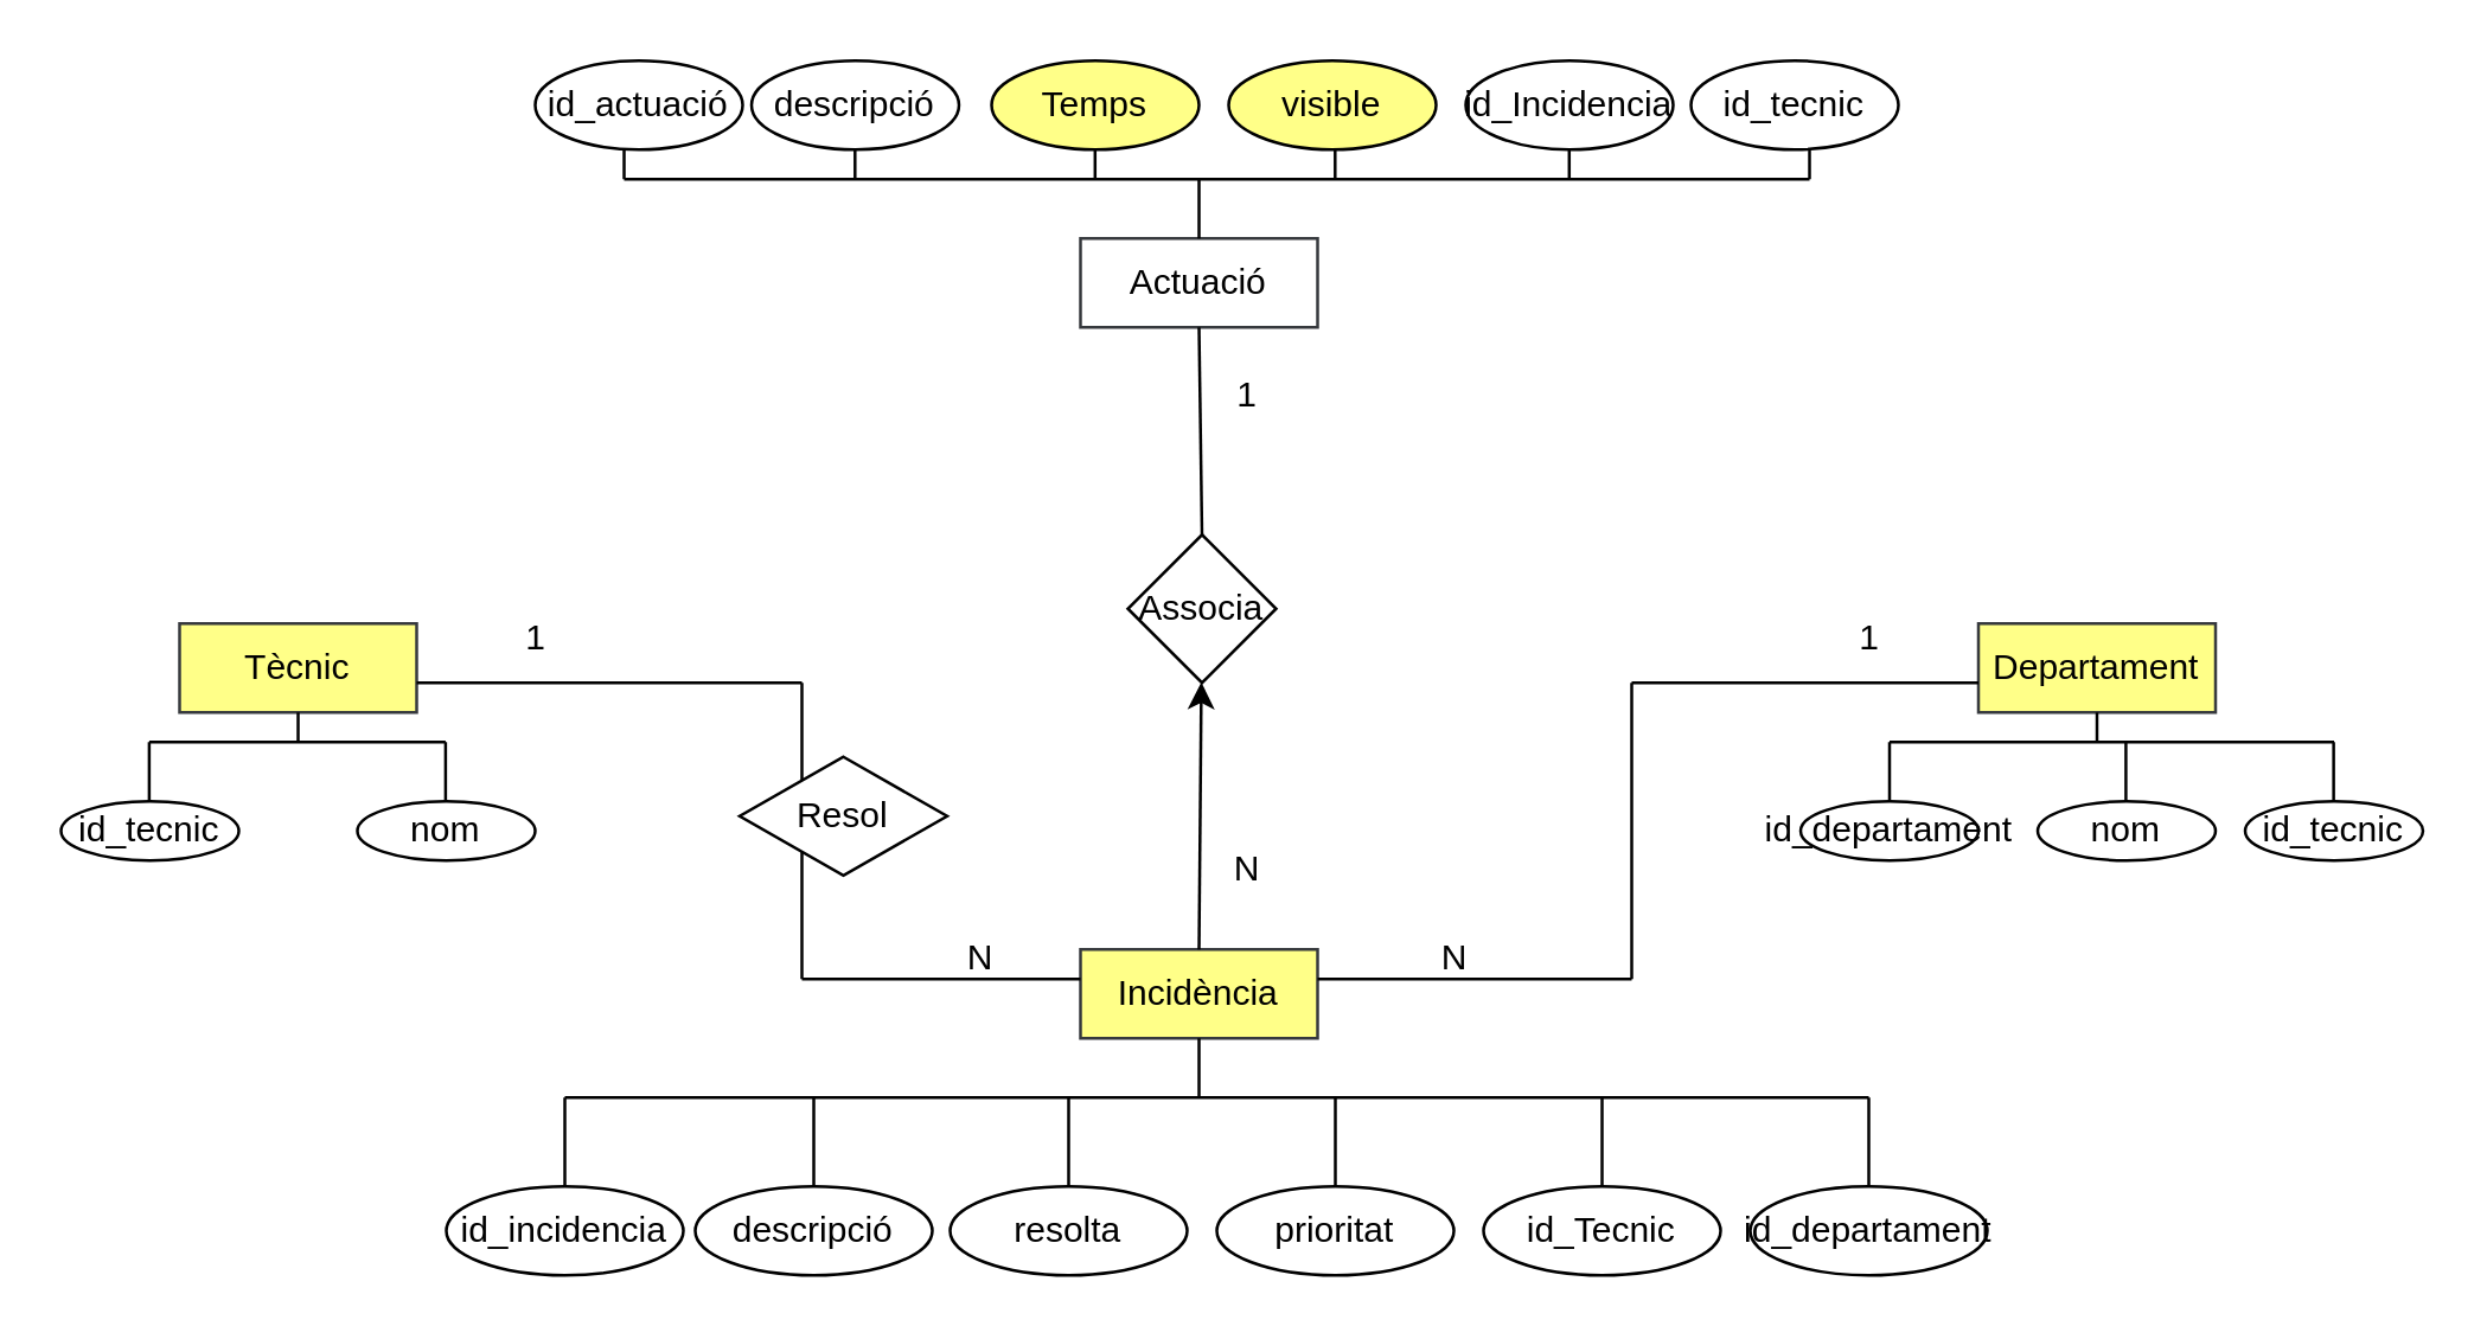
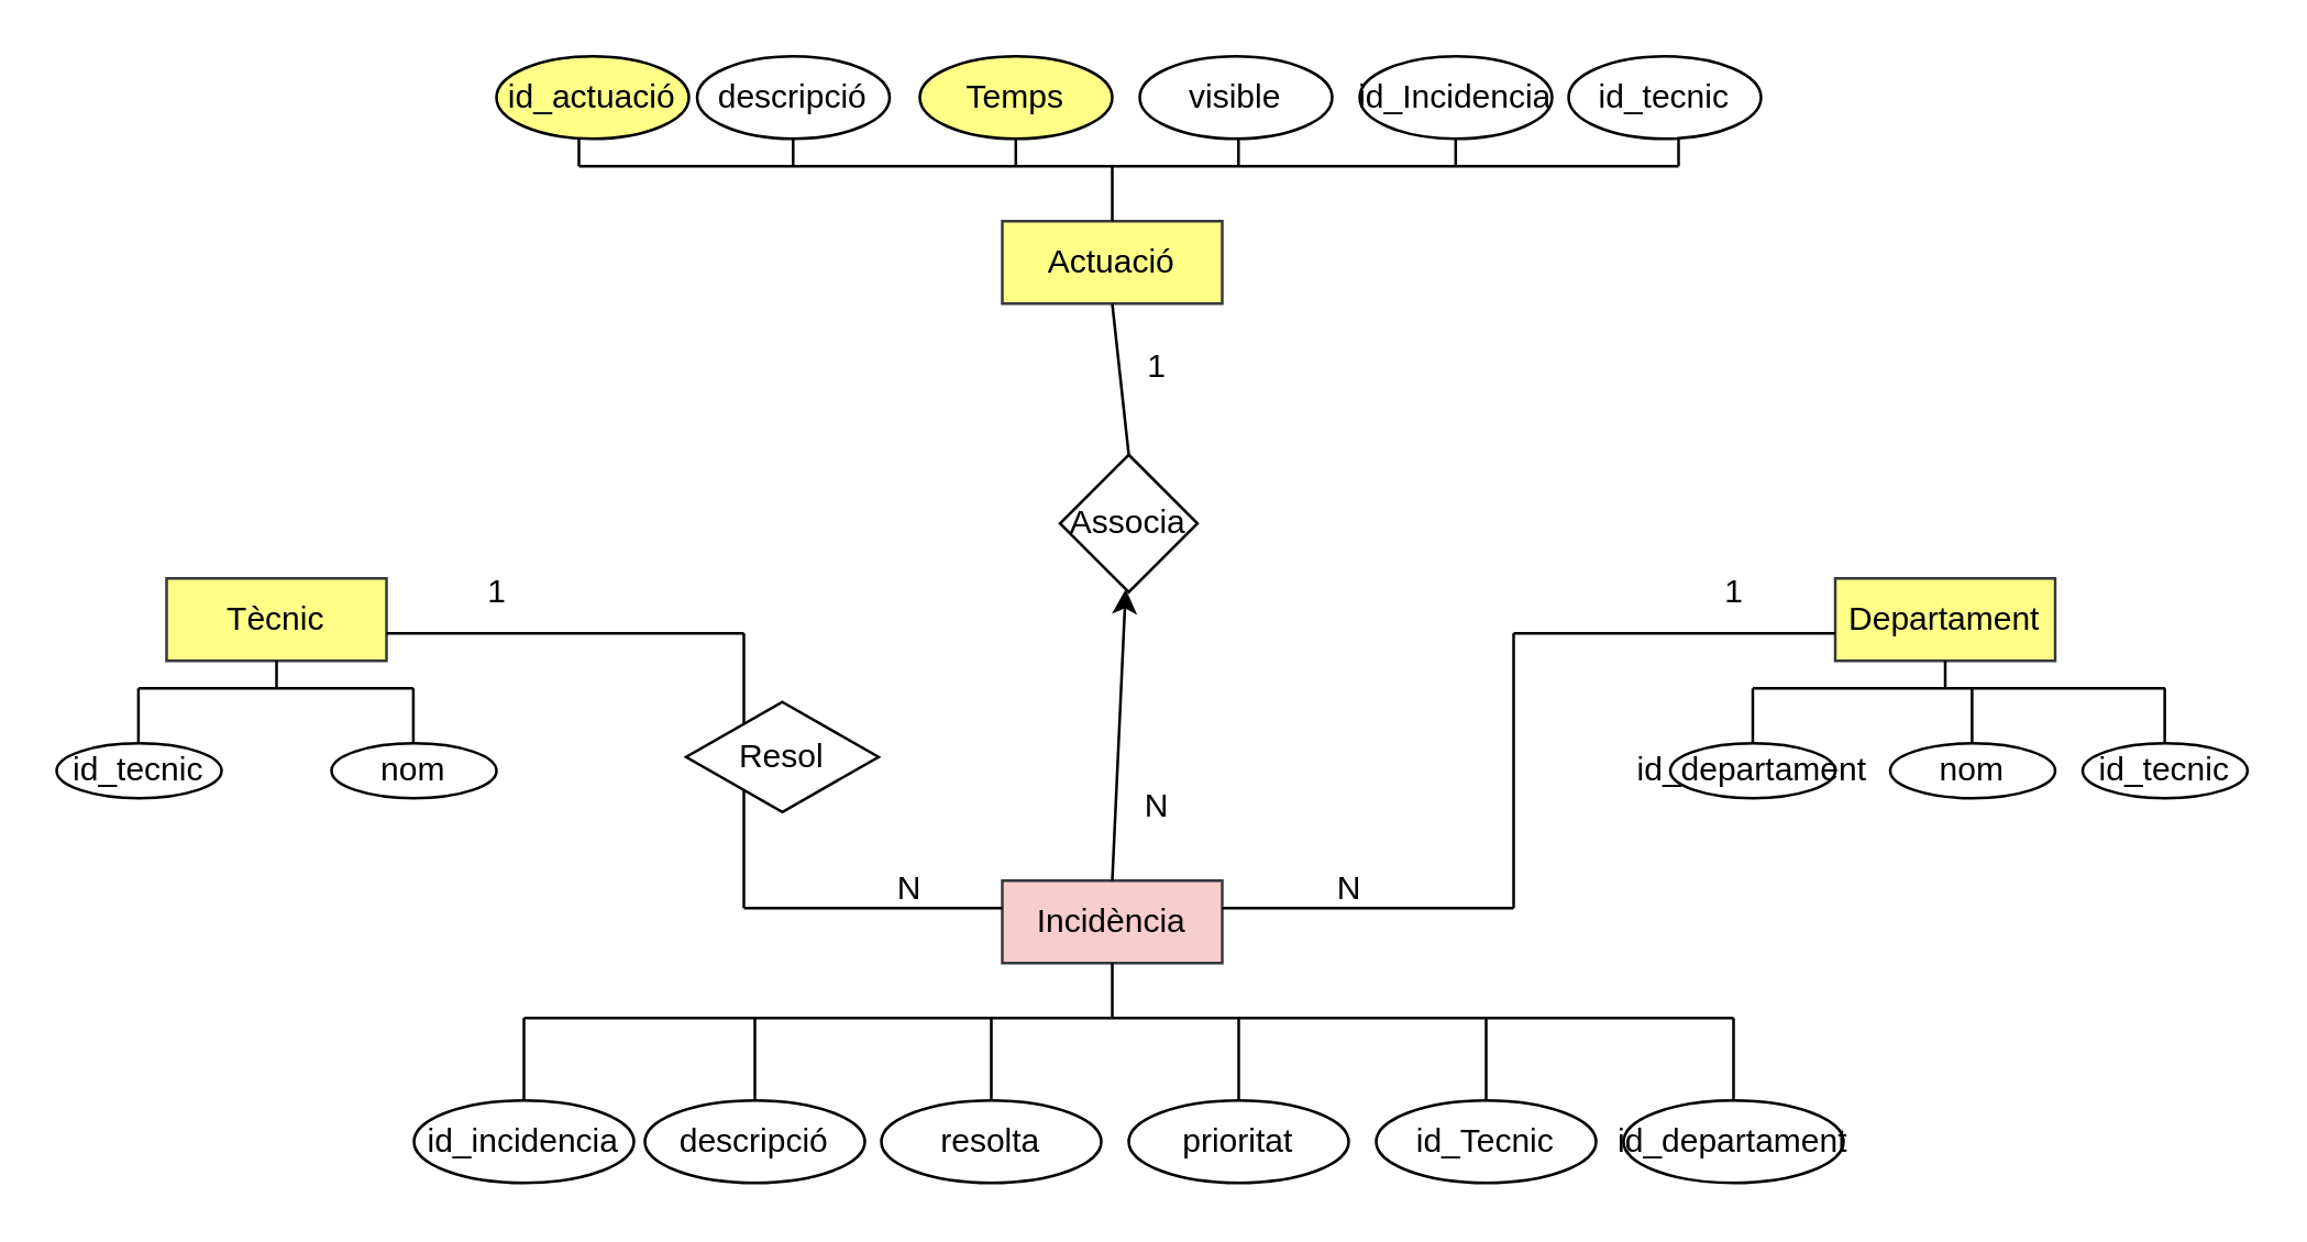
  <mxCell id="0" />
  <mxCell id="1" parent="0" />
- <mxCell id="2" value="Incidència" style="rounded=0;whiteSpace=wrap;html=1;fillColor=#ffff88;strokeColor=#36393d;" vertex="1" parent="1"><mxGeometry x="364" y="320" width="80" height="30" as="geometry" /></mxCell>
+ <mxCell id="2" value="Incidència" style="rounded=0;whiteSpace=wrap;html=1;fillColor=#f8cecc;strokeColor=#36393d;" vertex="1" parent="1"><mxGeometry x="364" y="320" width="80" height="30" as="geometry" /></mxCell>
  <mxCell id="3" value="Tècnic" style="rounded=0;whiteSpace=wrap;html=1;fillColor=#ffff88;strokeColor=#36393d;" vertex="1" parent="1"><mxGeometry x="60" y="210" width="80" height="30" as="geometry" /></mxCell>
- <mxCell id="4" value="Actuació" style="rounded=0;whiteSpace=wrap;html=1;fillColor=#ffffff;strokeColor=#36393d;" vertex="1" parent="1"><mxGeometry x="364" y="80" width="80" height="30" as="geometry" /></mxCell>
+ <mxCell id="4" value="Actuació" style="rounded=0;whiteSpace=wrap;html=1;fillColor=#ffff88;strokeColor=#36393d;" vertex="1" parent="1"><mxGeometry x="364" y="80" width="80" height="30" as="geometry" /></mxCell>
  <mxCell id="5" value="" style="endArrow=none;html=1;rounded=0;exitX=0.5;exitY=1;exitDx=0;exitDy=0;" edge="1" parent="1" source="2"><mxGeometry width="50" height="50" relative="1" as="geometry"><mxPoint x="380" y="280" as="sourcePoint" /><mxPoint x="404" y="370" as="targetPoint" /></mxGeometry></mxCell>
  <mxCell id="6" value="" style="endArrow=none;html=1;rounded=0;" edge="1" parent="1"><mxGeometry width="50" height="50" relative="1" as="geometry"><mxPoint x="190" y="370" as="sourcePoint" /><mxPoint x="630" y="370" as="targetPoint" /></mxGeometry></mxCell>
  <mxCell id="7" value="" style="endArrow=none;html=1;rounded=0;" edge="1" parent="1"><mxGeometry width="50" height="50" relative="1" as="geometry"><mxPoint x="190" y="400" as="sourcePoint" /><mxPoint x="190" y="370" as="targetPoint" /></mxGeometry></mxCell>
  <mxCell id="8" value="id_incidencia" style="ellipse;whiteSpace=wrap;html=1;" vertex="1" parent="1"><mxGeometry x="150" y="400" width="80" height="30" as="geometry" /></mxCell>
  <mxCell id="9" value="" style="endArrow=none;html=1;rounded=0;" edge="1" parent="1"><mxGeometry width="50" height="50" relative="1" as="geometry"><mxPoint x="274" y="400" as="sourcePoint" /><mxPoint x="274" y="370" as="targetPoint" /></mxGeometry></mxCell>
  <mxCell id="10" value="descripció" style="ellipse;whiteSpace=wrap;html=1;" vertex="1" parent="1"><mxGeometry x="234" y="400" width="80" height="30" as="geometry" /></mxCell>
  <mxCell id="11" value="" style="endArrow=none;html=1;rounded=0;" edge="1" parent="1"><mxGeometry width="50" height="50" relative="1" as="geometry"><mxPoint x="360" y="400" as="sourcePoint" /><mxPoint x="360" y="370" as="targetPoint" /></mxGeometry></mxCell>
  <mxCell id="12" value="resolta" style="ellipse;whiteSpace=wrap;html=1;" vertex="1" parent="1"><mxGeometry x="320" y="400" width="80" height="30" as="geometry" /></mxCell>
  <mxCell id="13" value="" style="endArrow=none;html=1;rounded=0;" edge="1" parent="1"><mxGeometry width="50" height="50" relative="1" as="geometry"><mxPoint x="450" y="400" as="sourcePoint" /><mxPoint x="450" y="370" as="targetPoint" /></mxGeometry></mxCell>
  <mxCell id="14" value="prioritat" style="ellipse;whiteSpace=wrap;html=1;" vertex="1" parent="1"><mxGeometry x="410" y="400" width="80" height="30" as="geometry" /></mxCell>
  <mxCell id="15" value="" style="endArrow=none;html=1;rounded=0;" edge="1" parent="1"><mxGeometry width="50" height="50" relative="1" as="geometry"><mxPoint x="540" y="400" as="sourcePoint" /><mxPoint x="540" y="370" as="targetPoint" /></mxGeometry></mxCell>
  <mxCell id="16" value="id_Tecnic" style="ellipse;whiteSpace=wrap;html=1;" vertex="1" parent="1"><mxGeometry x="500" y="400" width="80" height="30" as="geometry" /></mxCell>
  <mxCell id="17" value="" style="endArrow=none;html=1;rounded=0;" edge="1" parent="1"><mxGeometry width="50" height="50" relative="1" as="geometry"><mxPoint x="630" y="400" as="sourcePoint" /><mxPoint x="630" y="370" as="targetPoint" /></mxGeometry></mxCell>
  <mxCell id="18" value="id_departament" style="ellipse;whiteSpace=wrap;html=1;" vertex="1" parent="1"><mxGeometry x="590" y="400" width="80" height="30" as="geometry" /></mxCell>
  <mxCell id="19" value="" style="endArrow=none;html=1;rounded=0;" edge="1" parent="1"><mxGeometry width="50" height="50" relative="1" as="geometry"><mxPoint x="100" y="250" as="sourcePoint" /><mxPoint x="100" y="240" as="targetPoint" /><Array as="points" /></mxGeometry></mxCell>
  <mxCell id="20" value="" style="endArrow=none;html=1;rounded=0;" edge="1" parent="1"><mxGeometry width="50" height="50" relative="1" as="geometry"><mxPoint x="49.76" y="250" as="sourcePoint" /><mxPoint x="149.76" y="250" as="targetPoint" /></mxGeometry></mxCell>
  <mxCell id="21" value="" style="endArrow=none;html=1;rounded=0;" edge="1" parent="1"><mxGeometry width="50" height="50" relative="1" as="geometry"><mxPoint x="49.76" y="270" as="sourcePoint" /><mxPoint x="49.76" y="250" as="targetPoint" /></mxGeometry></mxCell>
  <mxCell id="22" value="" style="endArrow=none;html=1;rounded=0;" edge="1" parent="1"><mxGeometry width="50" height="50" relative="1" as="geometry"><mxPoint x="149.76" y="270" as="sourcePoint" /><mxPoint x="149.76" y="250" as="targetPoint" /></mxGeometry></mxCell>
  <mxCell id="23" value="id_tecnic" style="ellipse;whiteSpace=wrap;html=1;" vertex="1" parent="1"><mxGeometry x="20" y="270" width="60" height="20" as="geometry" /></mxCell>
  <mxCell id="24" value="nom" style="ellipse;whiteSpace=wrap;html=1;" vertex="1" parent="1"><mxGeometry x="120" y="270" width="60" height="20" as="geometry" /></mxCell>
  <mxCell id="25" value="Departament" style="rounded=0;whiteSpace=wrap;html=1;fillColor=#ffff88;strokeColor=#36393d;" vertex="1" parent="1"><mxGeometry x="667" y="210" width="80" height="30" as="geometry" /></mxCell>
  <mxCell id="26" value="" style="endArrow=none;html=1;rounded=0;" edge="1" parent="1"><mxGeometry width="50" height="50" relative="1" as="geometry"><mxPoint x="707" y="250" as="sourcePoint" /><mxPoint x="707" y="240" as="targetPoint" /><Array as="points" /></mxGeometry></mxCell>
  <mxCell id="27" value="" style="endArrow=none;html=1;rounded=0;" edge="1" parent="1"><mxGeometry width="50" height="50" relative="1" as="geometry"><mxPoint x="637" y="250" as="sourcePoint" /><mxPoint x="787" y="250" as="targetPoint" /></mxGeometry></mxCell>
  <mxCell id="28" value="" style="endArrow=none;html=1;rounded=0;" edge="1" parent="1"><mxGeometry width="50" height="50" relative="1" as="geometry"><mxPoint x="637" y="270" as="sourcePoint" /><mxPoint x="637" y="250" as="targetPoint" /></mxGeometry></mxCell>
  <mxCell id="29" value="" style="endArrow=none;html=1;rounded=0;" edge="1" parent="1"><mxGeometry width="50" height="50" relative="1" as="geometry"><mxPoint x="716.76" y="270" as="sourcePoint" /><mxPoint x="716.76" y="250" as="targetPoint" /></mxGeometry></mxCell>
  <mxCell id="30" value="id_departament" style="ellipse;whiteSpace=wrap;html=1;" vertex="1" parent="1"><mxGeometry x="607" y="270" width="60" height="20" as="geometry" /></mxCell>
  <mxCell id="31" value="nom" style="ellipse;whiteSpace=wrap;html=1;" vertex="1" parent="1"><mxGeometry x="687" y="270" width="60" height="20" as="geometry" /></mxCell>
  <mxCell id="32" value="" style="endArrow=none;html=1;rounded=0;" edge="1" parent="1"><mxGeometry width="50" height="50" relative="1" as="geometry"><mxPoint x="786.85" y="270" as="sourcePoint" /><mxPoint x="786.85" y="250" as="targetPoint" /></mxGeometry></mxCell>
  <mxCell id="33" value="id_tecnic" style="ellipse;whiteSpace=wrap;html=1;" vertex="1" parent="1"><mxGeometry x="757" y="270" width="60" height="20" as="geometry" /></mxCell>
  <mxCell id="34" value="" style="endArrow=none;html=1;rounded=0;" edge="1" parent="1"><mxGeometry width="50" height="50" relative="1" as="geometry"><mxPoint x="404" y="80" as="sourcePoint" /><mxPoint x="404" y="60" as="targetPoint" /></mxGeometry></mxCell>
  <mxCell id="35" value="" style="endArrow=none;html=1;rounded=0;" edge="1" parent="1"><mxGeometry width="50" height="50" relative="1" as="geometry"><mxPoint x="210" y="60" as="sourcePoint" /><mxPoint x="610" y="60" as="targetPoint" /></mxGeometry></mxCell>
- <mxCell id="36" value="id_actuació" style="ellipse;whiteSpace=wrap;html=1;" vertex="1" parent="1"><mxGeometry x="180" y="20" width="70" height="30" as="geometry" /></mxCell>
+ <mxCell id="36" value="id_actuació" style="ellipse;whiteSpace=wrap;html=1;fillColor=#ffff88;" vertex="1" parent="1"><mxGeometry x="180" y="20" width="70" height="30" as="geometry" /></mxCell>
  <mxCell id="37" value="descripció&lt;span style=&quot;color: rgba(0, 0, 0, 0); font-family: monospace; font-size: 0px; text-align: start; text-wrap-mode: nowrap;&quot;&gt;%3CmxGraphModel%3E%3Croot%3E%3CmxCell%20id%3D%220%22%2F%3E%3CmxCell%20id%3D%221%22%20parent%3D%220%22%2F%3E%3CmxCell%20id%3D%222%22%20value%3D%22id_actuaci%C3%B3%22%20style%3D%22ellipse%3BwhiteSpace%3Dwrap%3Bhtml%3D1%3B%22%20vertex%3D%221%22%20parent%3D%221%22%3E%3CmxGeometry%20x%3D%22160%22%20y%3D%2290%22%20width%3D%2270%22%20height%3D%2230%22%20as%3D%22geometry%22%2F%3E%3C%2FmxCell%3E%3C%2Froot%3E%3C%2FmxGraphModel%3E&lt;/span&gt;" style="ellipse;whiteSpace=wrap;html=1;" vertex="1" parent="1"><mxGeometry x="253" y="20" width="70" height="30" as="geometry" /></mxCell>
  <mxCell id="38" value="Temps" style="ellipse;whiteSpace=wrap;html=1;fillColor=#ffff88;" vertex="1" parent="1"><mxGeometry x="334" y="20" width="70" height="30" as="geometry" /></mxCell>
- <mxCell id="39" value="visible" style="ellipse;whiteSpace=wrap;html=1;fillColor=#ffff88;" vertex="1" parent="1"><mxGeometry x="414" y="20" width="70" height="30" as="geometry" /></mxCell>
+ <mxCell id="39" value="visible" style="ellipse;whiteSpace=wrap;html=1;" vertex="1" parent="1"><mxGeometry x="414" y="20" width="70" height="30" as="geometry" /></mxCell>
  <mxCell id="40" value="id_Incidencia" style="ellipse;whiteSpace=wrap;html=1;" vertex="1" parent="1"><mxGeometry x="494" y="20" width="70" height="30" as="geometry" /></mxCell>
  <mxCell id="41" value="id_tecnic" style="ellipse;whiteSpace=wrap;html=1;" vertex="1" parent="1"><mxGeometry x="570" y="20" width="70" height="30" as="geometry" /></mxCell>
  <mxCell id="42" value="" style="endArrow=none;html=1;rounded=0;entryX=0.5;entryY=1;entryDx=0;entryDy=0;" edge="1" parent="1"><mxGeometry width="50" height="50" relative="1" as="geometry"><mxPoint x="610" y="60" as="sourcePoint" /><mxPoint x="610" y="50" as="targetPoint" /></mxGeometry></mxCell>
  <mxCell id="43" value="" style="endArrow=none;html=1;rounded=0;entryX=0.5;entryY=1;entryDx=0;entryDy=0;" edge="1" parent="1"><mxGeometry width="50" height="50" relative="1" as="geometry"><mxPoint x="528.92" y="60" as="sourcePoint" /><mxPoint x="528.92" y="50" as="targetPoint" /></mxGeometry></mxCell>
  <mxCell id="44" value="" style="endArrow=none;html=1;rounded=0;entryX=0.5;entryY=1;entryDx=0;entryDy=0;" edge="1" parent="1"><mxGeometry width="50" height="50" relative="1" as="geometry"><mxPoint x="449.92" y="60" as="sourcePoint" /><mxPoint x="449.92" y="50" as="targetPoint" /></mxGeometry></mxCell>
  <mxCell id="45" value="" style="endArrow=none;html=1;rounded=0;entryX=0.5;entryY=1;entryDx=0;entryDy=0;" edge="1" parent="1"><mxGeometry width="50" height="50" relative="1" as="geometry"><mxPoint x="368.92" y="60" as="sourcePoint" /><mxPoint x="368.92" y="50" as="targetPoint" /></mxGeometry></mxCell>
  <mxCell id="46" value="" style="endArrow=none;html=1;rounded=0;entryX=0.5;entryY=1;entryDx=0;entryDy=0;" edge="1" parent="1"><mxGeometry width="50" height="50" relative="1" as="geometry"><mxPoint x="287.92" y="60" as="sourcePoint" /><mxPoint x="287.92" y="50" as="targetPoint" /></mxGeometry></mxCell>
  <mxCell id="47" value="" style="endArrow=none;html=1;rounded=0;entryX=0.5;entryY=1;entryDx=0;entryDy=0;" edge="1" parent="1"><mxGeometry width="50" height="50" relative="1" as="geometry"><mxPoint x="210" y="60" as="sourcePoint" /><mxPoint x="210" y="50" as="targetPoint" /></mxGeometry></mxCell>
  <mxCell id="48" value="" style="endArrow=none;html=1;rounded=0;exitX=0.5;exitY=0;exitDx=0;exitDy=0;" edge="1" parent="1" source="50"><mxGeometry width="50" height="50" relative="1" as="geometry"><mxPoint x="354" y="160" as="sourcePoint" /><mxPoint x="404" y="110" as="targetPoint" /></mxGeometry></mxCell>
  <mxCell id="49" value="" style="endArrow=classic;html=1;rounded=0;exitX=0.5;exitY=0;exitDx=0;exitDy=0;" edge="1" parent="1" source="2" target="50"><mxGeometry width="50" height="50" relative="1" as="geometry"><mxPoint x="404" y="320" as="sourcePoint" /><mxPoint x="404" y="110" as="targetPoint" /></mxGeometry></mxCell>
- <mxCell id="50" value="Associa" style="rhombus;whiteSpace=wrap;html=1;" vertex="1" parent="1"><mxGeometry x="380" y="180" width="50" height="50" as="geometry" /></mxCell>
+ <mxCell id="50" value="Associa" style="rhombus;whiteSpace=wrap;html=1;" vertex="1" parent="1"><mxGeometry x="385" y="165" width="50" height="50" as="geometry" /></mxCell>
  <mxCell id="51" value="1" style="text;html=1;align=center;verticalAlign=middle;resizable=0;points=[];autosize=1;strokeColor=none;fillColor=none;" vertex="1" parent="1"><mxGeometry x="405" y="118" width="30" height="30" as="geometry" /></mxCell>
  <mxCell id="52" value="N" style="text;html=1;align=center;verticalAlign=middle;resizable=0;points=[];autosize=1;strokeColor=none;fillColor=none;" vertex="1" parent="1"><mxGeometry x="405" y="278" width="30" height="30" as="geometry" /></mxCell>
  <mxCell id="53" value="" style="endArrow=none;html=1;rounded=0;exitX=1;exitY=0.5;exitDx=0;exitDy=0;" edge="1" parent="1"><mxGeometry width="50" height="50" relative="1" as="geometry"><mxPoint x="140" y="230" as="sourcePoint" /><mxPoint x="270" y="230" as="targetPoint" /></mxGeometry></mxCell>
  <mxCell id="54" value="" style="endArrow=none;html=1;rounded=0;" edge="1" parent="1"><mxGeometry width="50" height="50" relative="1" as="geometry"><mxPoint x="270" y="230" as="sourcePoint" /><mxPoint x="270" y="330" as="targetPoint" /></mxGeometry></mxCell>
  <mxCell id="55" value="" style="endArrow=none;html=1;rounded=0;" edge="1" parent="1"><mxGeometry width="50" height="50" relative="1" as="geometry"><mxPoint x="270" y="330" as="sourcePoint" /><mxPoint x="364" y="330" as="targetPoint" /></mxGeometry></mxCell>
  <mxCell id="56" value="" style="endArrow=none;html=1;rounded=0;entryX=0;entryY=0.5;entryDx=0;entryDy=0;" edge="1" parent="1"><mxGeometry width="50" height="50" relative="1" as="geometry"><mxPoint x="550" y="230" as="sourcePoint" /><mxPoint x="667" y="230" as="targetPoint" /></mxGeometry></mxCell>
  <mxCell id="57" value="" style="endArrow=none;html=1;rounded=0;" edge="1" parent="1"><mxGeometry width="50" height="50" relative="1" as="geometry"><mxPoint x="550" y="230" as="sourcePoint" /><mxPoint x="550" y="330" as="targetPoint" /></mxGeometry></mxCell>
  <mxCell id="58" value="" style="endArrow=none;html=1;rounded=0;" edge="1" parent="1"><mxGeometry width="50" height="50" relative="1" as="geometry"><mxPoint x="444" y="330" as="sourcePoint" /><mxPoint x="550" y="330" as="targetPoint" /></mxGeometry></mxCell>
  <mxCell id="59" value="Resol" style="rhombus;whiteSpace=wrap;html=1;" vertex="1" parent="1"><mxGeometry x="249" y="255" width="70" height="40" as="geometry" /></mxCell>
  <mxCell id="60" value="1" style="text;html=1;align=center;verticalAlign=middle;resizable=0;points=[];autosize=1;strokeColor=none;fillColor=none;" vertex="1" parent="1"><mxGeometry x="165" y="200" width="30" height="30" as="geometry" /></mxCell>
  <mxCell id="61" value="N" style="text;html=1;align=center;verticalAlign=middle;resizable=0;points=[];autosize=1;strokeColor=none;fillColor=none;" vertex="1" parent="1"><mxGeometry x="315" y="308" width="30" height="30" as="geometry" /></mxCell>
  <mxCell id="62" value="1" style="text;html=1;align=center;verticalAlign=middle;resizable=0;points=[];autosize=1;strokeColor=none;fillColor=none;" vertex="1" parent="1"><mxGeometry x="615" y="200" width="30" height="30" as="geometry" /></mxCell>
  <mxCell id="63" value="N" style="text;html=1;align=center;verticalAlign=middle;resizable=0;points=[];autosize=1;strokeColor=none;fillColor=none;" vertex="1" parent="1"><mxGeometry x="475" y="308" width="30" height="30" as="geometry" /></mxCell>
